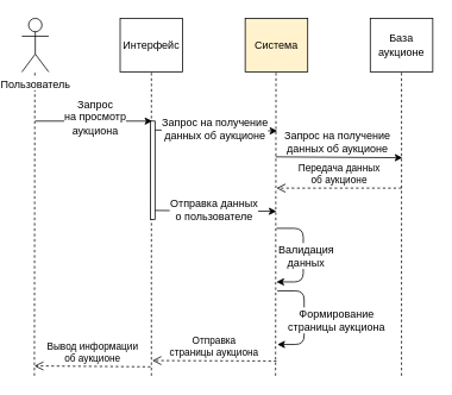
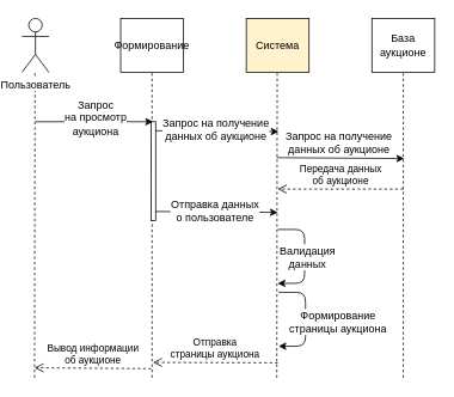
  <mxCell id="0" />
  <mxCell id="1" parent="0" />
- <mxCell id="2" value="Интерфейс" style="rounded=0;whiteSpace=wrap;html=1;" parent="1" vertex="1"><mxGeometry x="130" y="20" width="70" height="60" as="geometry" /></mxCell>
+ <mxCell id="2" value="Формирование" style="rounded=0;whiteSpace=wrap;html=1;" parent="1" vertex="1"><mxGeometry x="130" y="20" width="70" height="60" as="geometry" /></mxCell>
  <mxCell id="3" value="Система" style="rounded=0;whiteSpace=wrap;html=1;fillColor=#fff2cc;" parent="1" vertex="1"><mxGeometry x="270" y="20" width="70" height="60" as="geometry" /></mxCell>
  <mxCell id="4" value="База аукционе" style="rounded=0;whiteSpace=wrap;html=1;" parent="1" vertex="1"><mxGeometry x="410" y="20" width="70" height="60" as="geometry" /></mxCell>
  <mxCell id="5" value="" style="endArrow=none;dashed=1;html=1;entryX=0.5;entryY=1;entryDx=0;entryDy=0;" parent="1" target="4" edge="1"><mxGeometry width="50" height="50" relative="1" as="geometry"><mxPoint x="445" y="420" as="sourcePoint" /><mxPoint x="50" y="120" as="targetPoint" /></mxGeometry></mxCell>
  <mxCell id="6" value="" style="endArrow=none;dashed=1;html=1;entryX=0.5;entryY=1;entryDx=0;entryDy=0;" parent="1" edge="1"><mxGeometry width="50" height="50" relative="1" as="geometry"><mxPoint x="304" y="420" as="sourcePoint" /><mxPoint x="304.5" y="80" as="targetPoint" /></mxGeometry></mxCell>
  <mxCell id="7" value="" style="endArrow=none;dashed=1;html=1;entryX=0.5;entryY=1;entryDx=0;entryDy=0;" parent="1" edge="1"><mxGeometry width="50" height="50" relative="1" as="geometry"><mxPoint x="165" y="420" as="sourcePoint" /><mxPoint x="165" y="80" as="targetPoint" /></mxGeometry></mxCell>
  <mxCell id="8" value="" style="endArrow=none;dashed=1;html=1;entryX=0.5;entryY=1;entryDx=0;entryDy=0;" parent="1" edge="1"><mxGeometry width="50" height="50" relative="1" as="geometry"><mxPoint x="34" y="420" as="sourcePoint" /><mxPoint x="34.5" y="80" as="targetPoint" /></mxGeometry></mxCell>
  <mxCell id="9" value="Пользователь&lt;br&gt;" style="shape=umlActor;verticalLabelPosition=bottom;labelBackgroundColor=#ffffff;verticalAlign=top;html=1;outlineConnect=0;" parent="1" vertex="1"><mxGeometry x="20" y="20" width="30" height="60" as="geometry" /></mxCell>
  <mxCell id="10" value="" style="endArrow=classic;html=1;" parent="1" edge="1"><mxGeometry width="50" height="50" relative="1" as="geometry"><mxPoint x="35" y="135" as="sourcePoint" /><mxPoint x="166" y="135" as="targetPoint" /></mxGeometry></mxCell>
  <mxCell id="11" value="Запрос&lt;br&gt;на просмотр&lt;br&gt;аукциона&lt;br&gt;" style="text;html=1;resizable=0;points=[];align=center;verticalAlign=middle;labelBackgroundColor=#ffffff;" parent="10" vertex="1" connectable="0"><mxGeometry x="0.23" relative="1" as="geometry"><mxPoint x="-15" y="-5" as="offset" /></mxGeometry></mxCell>
  <mxCell id="12" value="" style="endArrow=classic;html=1;" parent="1" edge="1"><mxGeometry width="50" height="50" relative="1" as="geometry"><mxPoint x="167" y="145" as="sourcePoint" /><mxPoint x="306" y="146" as="targetPoint" /></mxGeometry></mxCell>
  <mxCell id="13" value="Запрос на получение&lt;br&gt;данных об аукционе&lt;br&gt;" style="text;html=1;resizable=0;points=[];align=center;verticalAlign=middle;labelBackgroundColor=#ffffff;" parent="12" vertex="1" connectable="0"><mxGeometry x="-0.143" y="-1" relative="1" as="geometry"><mxPoint x="9" y="-3" as="offset" /></mxGeometry></mxCell>
  <mxCell id="14" value="" style="endArrow=classic;html=1;" parent="1" edge="1"><mxGeometry width="50" height="50" relative="1" as="geometry"><mxPoint x="304" y="175" as="sourcePoint" /><mxPoint x="446" y="176" as="targetPoint" /></mxGeometry></mxCell>
  <mxCell id="15" value="Запрос на&amp;nbsp;получение&lt;br&gt;данных об аукционе&lt;br&gt;" style="text;html=1;resizable=0;points=[];align=center;verticalAlign=middle;labelBackgroundColor=#ffffff;" parent="14" vertex="1" connectable="0"><mxGeometry x="0.279" relative="1" as="geometry"><mxPoint x="-22" y="-17" as="offset" /></mxGeometry></mxCell>
  <mxCell id="16" value="" style="endArrow=classic;html=1;" parent="1" edge="1"><mxGeometry width="50" height="50" relative="1" as="geometry"><mxPoint x="166" y="235" as="sourcePoint" /><mxPoint x="305" y="236" as="targetPoint" /></mxGeometry></mxCell>
  <mxCell id="17" value="Отправка данных&lt;br&gt;о пользователе&lt;br&gt;" style="text;html=1;resizable=0;points=[];align=center;verticalAlign=middle;labelBackgroundColor=#ffffff;" parent="16" vertex="1" connectable="0"><mxGeometry x="-0.143" y="-1" relative="1" as="geometry"><mxPoint x="9" y="-3" as="offset" /></mxGeometry></mxCell>
  <mxCell id="18" value="" style="endArrow=classic;html=1;" parent="1" edge="1"><mxGeometry width="50" height="50" relative="1" as="geometry"><mxPoint x="305" y="255" as="sourcePoint" /><mxPoint x="305" y="315" as="targetPoint" /><Array as="points"><mxPoint x="335" y="255" /><mxPoint x="335" y="315" /></Array></mxGeometry></mxCell>
  <mxCell id="19" value="Валидация&lt;br&gt;данных&lt;br&gt;" style="text;html=1;resizable=0;points=[];align=center;verticalAlign=middle;labelBackgroundColor=#ffffff;" parent="18" vertex="1" connectable="0"><mxGeometry x="0.079" relative="1" as="geometry"><mxPoint x="2" y="-5" as="offset" /></mxGeometry></mxCell>
  <mxCell id="20" value="" style="rounded=0;whiteSpace=wrap;html=1;" parent="1" vertex="1"><mxGeometry x="164" y="135" width="5" height="110" as="geometry" /></mxCell>
  <mxCell id="21" value="" style="endArrow=classic;html=1;" edge="1" parent="1"><mxGeometry width="50" height="50" relative="1" as="geometry"><mxPoint x="306" y="325" as="sourcePoint" /><mxPoint x="306" y="385" as="targetPoint" /><Array as="points"><mxPoint x="336" y="325" /><mxPoint x="336" y="385" /></Array></mxGeometry></mxCell>
  <mxCell id="22" value="Формирование&lt;br&gt;страницы аукциона&lt;br&gt;" style="text;html=1;resizable=0;points=[];align=center;verticalAlign=middle;labelBackgroundColor=#ffffff;" vertex="1" connectable="0" parent="21"><mxGeometry x="0.079" relative="1" as="geometry"><mxPoint x="35.5" y="-3" as="offset" /></mxGeometry></mxCell>
  <mxCell id="23" value="&lt;span&gt;Передача данных&lt;/span&gt;&lt;br&gt;&lt;span&gt;об аукционе&lt;/span&gt;" style="html=1;verticalAlign=bottom;endArrow=open;dashed=1;endSize=8;" edge="1" parent="1"><mxGeometry relative="1" as="geometry"><mxPoint x="445" y="210" as="sourcePoint" /><mxPoint x="305" y="210" as="targetPoint" /></mxGeometry></mxCell>
  <mxCell id="24" value="&lt;span&gt;Отправка&lt;/span&gt;&lt;br&gt;&lt;span&gt;страницы аукциона&lt;/span&gt;" style="html=1;verticalAlign=bottom;endArrow=open;dashed=1;endSize=8;" edge="1" parent="1"><mxGeometry relative="1" as="geometry"><mxPoint x="305" y="403.5" as="sourcePoint" /><mxPoint x="166" y="403" as="targetPoint" /></mxGeometry></mxCell>
  <mxCell id="25" value="&lt;span&gt;Вывод информации&lt;/span&gt;&lt;br&gt;&lt;span&gt;об аукционе&lt;/span&gt;" style="html=1;verticalAlign=bottom;endArrow=open;dashed=1;endSize=8;" edge="1" parent="1"><mxGeometry relative="1" as="geometry"><mxPoint x="164" y="410" as="sourcePoint" /><mxPoint x="34" y="409" as="targetPoint" /></mxGeometry></mxCell>
